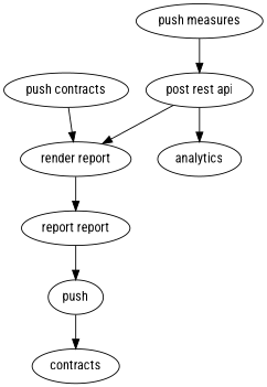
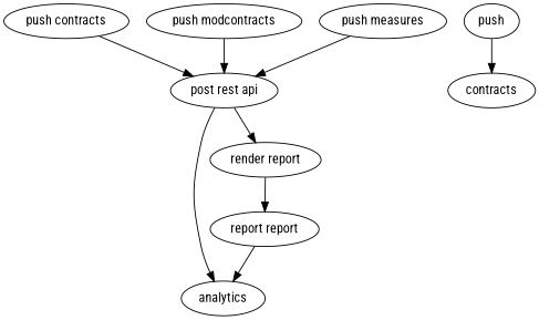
  digraph {
    fontname="Roboto Condensed"
    node [fontname="Roboto Condensed"]
    edge [fontname="Roboto Condensed"]
    "push contracts"
    "post rest api"
    analytics
    "render report"
+   "push modcontracts"
    "push measures"
    n7 [label="report report"]
    n8 [label=push]
    n9 [label=contracts]
-   "push contracts" -> "render report"
+   "push contracts" -> "post rest api"
    "post rest api" -> analytics
    "post rest api" -> "render report"
    "render report" -> n7
+   "push modcontracts" -> "post rest api"
    "push measures" -> "post rest api"
-   n7 -> n8
+   n7 -> analytics
    n8 -> n9
  }
